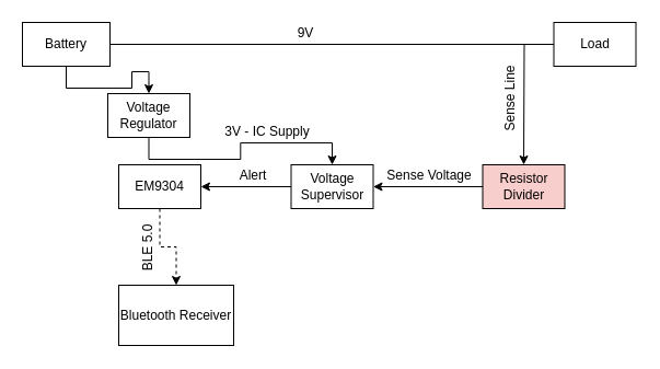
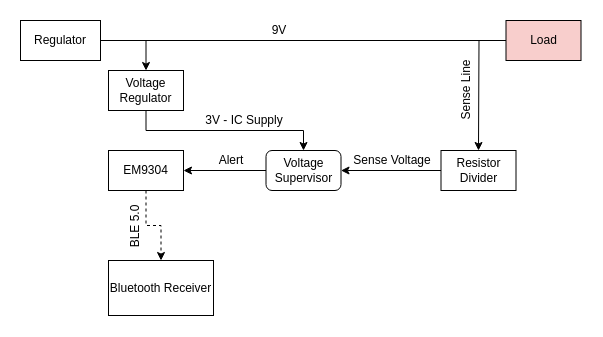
  <mxCell id="0" />
  <mxCell id="1" parent="0" />
  <mxCell id="2" style="edgeStyle=orthogonalEdgeStyle;rounded=0;orthogonalLoop=1;jettySize=auto;html=1;entryX=0;entryY=0.5;entryDx=0;entryDy=0;endArrow=none;" parent="1" source="4" target="11" edge="1"><mxGeometry relative="1" as="geometry" /></mxCell>
  <mxCell id="3" style="edgeStyle=orthogonalEdgeStyle;rounded=0;orthogonalLoop=1;jettySize=auto;html=1;entryX=0.5;entryY=0;entryDx=0;entryDy=0;" parent="1" source="4" target="6" edge="1"><mxGeometry relative="1" as="geometry" /></mxCell>
- <mxCell id="4" value="Battery" style="rounded=0;whiteSpace=wrap;html=1;" parent="1" vertex="1"><mxGeometry x="20" y="20" width="80" height="40" as="geometry" /></mxCell>
+ <mxCell id="4" value="Regulator" style="rounded=0;whiteSpace=wrap;html=1;" parent="1" vertex="1"><mxGeometry x="20" y="20" width="80" height="40" as="geometry" /></mxCell>
  <mxCell id="5" style="edgeStyle=orthogonalEdgeStyle;rounded=0;orthogonalLoop=1;jettySize=auto;html=1;exitX=0.5;exitY=1;exitDx=0;exitDy=0;entryX=0.5;entryY=0;entryDx=0;entryDy=0;endArrow=classic;endFill=1;" parent="1" source="6" target="16" edge="1"><mxGeometry relative="1" as="geometry"><mxPoint x="252" y="150" as="targetPoint" /></mxGeometry></mxCell>
- <mxCell id="6" value="Voltage Regulator" style="rounded=0;whiteSpace=wrap;html=1;" parent="1" vertex="1"><mxGeometry x="98" y="85" width="75" height="40" as="geometry" /></mxCell>
+ <mxCell id="6" value="Voltage Regulator" style="rounded=0;whiteSpace=wrap;html=1;" parent="1" vertex="1"><mxGeometry x="108" y="70" width="75" height="40" as="geometry" /></mxCell>
  <mxCell id="7" style="edgeStyle=orthogonalEdgeStyle;rounded=0;orthogonalLoop=1;jettySize=auto;html=1;dashed=1;" parent="1" source="8" target="10" edge="1"><mxGeometry relative="1" as="geometry" /></mxCell>
  <mxCell id="8" value="EM9304" style="rounded=0;whiteSpace=wrap;html=1;" parent="1" vertex="1"><mxGeometry x="108" y="150" width="75" height="40" as="geometry" /></mxCell>
  <mxCell id="9" style="edgeStyle=orthogonalEdgeStyle;rounded=0;orthogonalLoop=1;jettySize=auto;html=1;exitX=0;exitY=0.5;exitDx=0;exitDy=0;" parent="1" source="16" target="8" edge="1"><mxGeometry relative="1" as="geometry"><mxPoint x="233" y="170" as="sourcePoint" /></mxGeometry></mxCell>
  <mxCell id="10" value="Bluetooth Receiver" style="rounded=0;whiteSpace=wrap;html=1;" parent="1" vertex="1"><mxGeometry x="108" y="260" width="105" height="55" as="geometry" /></mxCell>
- <mxCell id="11" value="Load" style="rounded=0;whiteSpace=wrap;html=1;" parent="1" vertex="1"><mxGeometry x="505.5" y="20" width="75" height="40" as="geometry" /></mxCell>
+ <mxCell id="11" value="Load" style="rounded=0;whiteSpace=wrap;html=1;fillColor=#f8cecc;" parent="1" vertex="1"><mxGeometry x="505.5" y="20" width="75" height="40" as="geometry" /></mxCell>
  <mxCell id="12" value="Sense Line" style="text;html=1;strokeColor=none;fillColor=none;align=center;verticalAlign=middle;whiteSpace=wrap;rounded=0;rotation=-90;" parent="1" vertex="1"><mxGeometry x="425.5" y="80" width="80" height="20" as="geometry" /></mxCell>
  <mxCell id="13" value="BLE 5.0" style="text;html=1;strokeColor=none;fillColor=none;align=center;verticalAlign=middle;whiteSpace=wrap;rounded=0;rotation=-90;" parent="1" vertex="1"><mxGeometry x="100" y="216" width="70" height="20" as="geometry" /></mxCell>
  <mxCell id="14" value="9V" style="text;html=1;strokeColor=none;fillColor=none;align=center;verticalAlign=middle;whiteSpace=wrap;rounded=0;rotation=0;" vertex="1" parent="1"><mxGeometry x="244" y="20" width="70" height="20" as="geometry" /></mxCell>
  <mxCell id="15" value="3V - IC Supply" style="text;html=1;strokeColor=none;fillColor=none;align=center;verticalAlign=middle;whiteSpace=wrap;rounded=0;rotation=0;" vertex="1" parent="1"><mxGeometry x="195" y="110" width="98" height="20" as="geometry" /></mxCell>
- <mxCell id="16" value="Voltage Supervisor" style="rounded=0;whiteSpace=wrap;html=1;" vertex="1" parent="1"><mxGeometry x="265.5" y="150" width="75" height="40" as="geometry" /></mxCell>
- <mxCell id="17" value="Resistor Divider" style="rounded=0;whiteSpace=wrap;html=1;fillColor=#f8cecc;" vertex="1" parent="1"><mxGeometry x="440.5" y="150" width="75" height="40" as="geometry" /></mxCell>
+ <mxCell id="16" value="Voltage Supervisor" style="whiteSpace=wrap;html=1;rounded=1;" vertex="1" parent="1"><mxGeometry x="265.5" y="150" width="75" height="40" as="geometry" /></mxCell>
+ <mxCell id="17" value="Resistor Divider" style="rounded=0;whiteSpace=wrap;html=1;" vertex="1" parent="1"><mxGeometry x="440.5" y="150" width="75" height="40" as="geometry" /></mxCell>
  <mxCell id="18" value="" style="endArrow=classic;html=1;exitX=0;exitY=0.5;exitDx=0;exitDy=0;entryX=1;entryY=0.5;entryDx=0;entryDy=0;" edge="1" parent="1" source="17" target="16"><mxGeometry width="50" height="50" relative="1" as="geometry"><mxPoint x="18" y="370" as="sourcePoint" /><mxPoint x="68" y="320" as="targetPoint" /></mxGeometry></mxCell>
  <mxCell id="19" value="Alert" style="text;html=1;strokeColor=none;fillColor=none;align=center;verticalAlign=middle;whiteSpace=wrap;rounded=0;rotation=0;" vertex="1" parent="1"><mxGeometry x="195.5" y="150" width="70" height="20" as="geometry" /></mxCell>
  <mxCell id="20" value="" style="endArrow=classic;html=1;entryX=0.5;entryY=0;entryDx=0;entryDy=0;" edge="1" parent="1" target="17"><mxGeometry width="50" height="50" relative="1" as="geometry"><mxPoint x="478.5" y="40" as="sourcePoint" /><mxPoint x="85.5" y="320" as="targetPoint" /></mxGeometry></mxCell>
  <mxCell id="21" value="Sense Voltage" style="text;html=1;strokeColor=none;fillColor=none;align=center;verticalAlign=middle;whiteSpace=wrap;rounded=0;rotation=0;" vertex="1" parent="1"><mxGeometry x="342.5" y="150" width="98" height="20" as="geometry" /></mxCell>
